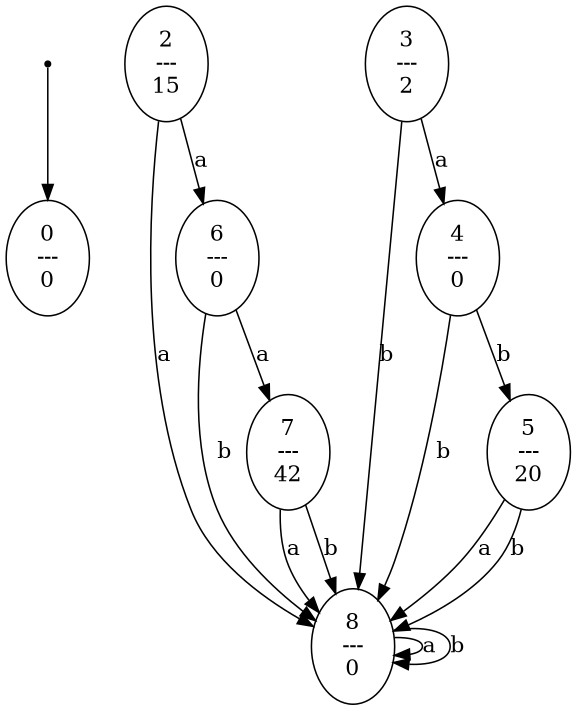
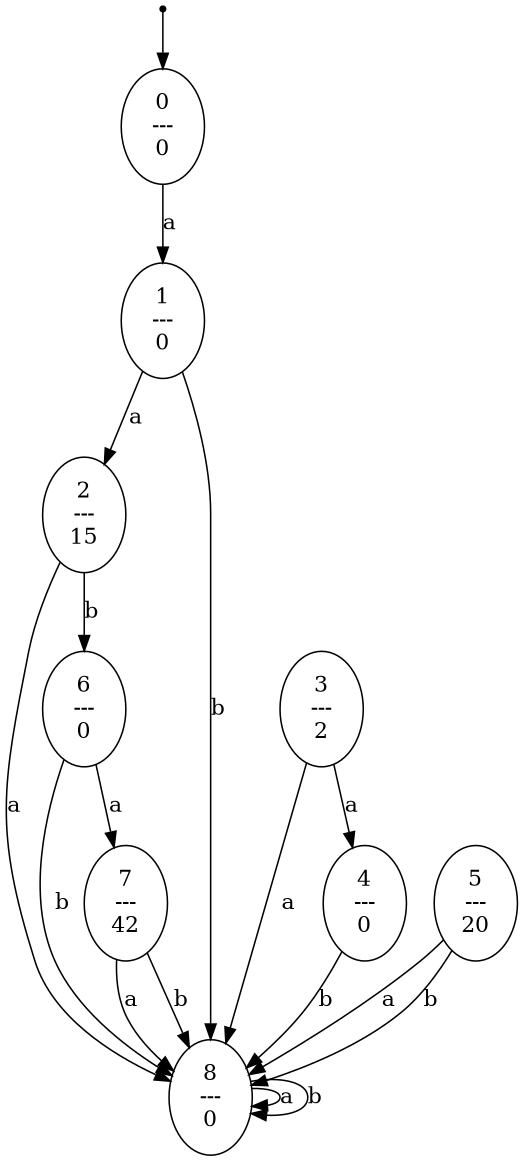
  digraph {
    0 [shape=point]
    n2 [label="0\n---\n0"]
+   n3 [label="1\n---\n0"]
    n4 [label="2\n---\n15"]
    n5 [label="8\n---\n0"]
    n6 [label="3\n---\n2"]
    n7 [label="4\n---\n0"]
    n8 [label="6\n---\n0"]
    n9 [label="5\n---\n20"]
    n10 [label="7\n---\n42"]
    0 -> n2
+   n2 -> n3 [label=a]
+   n3 -> n4 [label=a]
+   n3 -> n5 [label=b]
    n4 -> n5 [label=a]
-   n4 -> n8 [label=a]
+   n4 -> n8 [label=b]
    n5 -> n5 [label=a]
    n5 -> n5 [label=b]
-   n6 -> n5 [label=b]
+   n6 -> n5 [label=a]
    n6 -> n7 [label=a]
    n7 -> n5 [label=b]
-   n7 -> n9 [label=b]
    n8 -> n5 [label=b]
    n8 -> n10 [label=a]
    n9 -> n5 [label=a]
    n9 -> n5 [label=b]
    n10 -> n5 [label=a]
    n10 -> n5 [label=b]
  }
